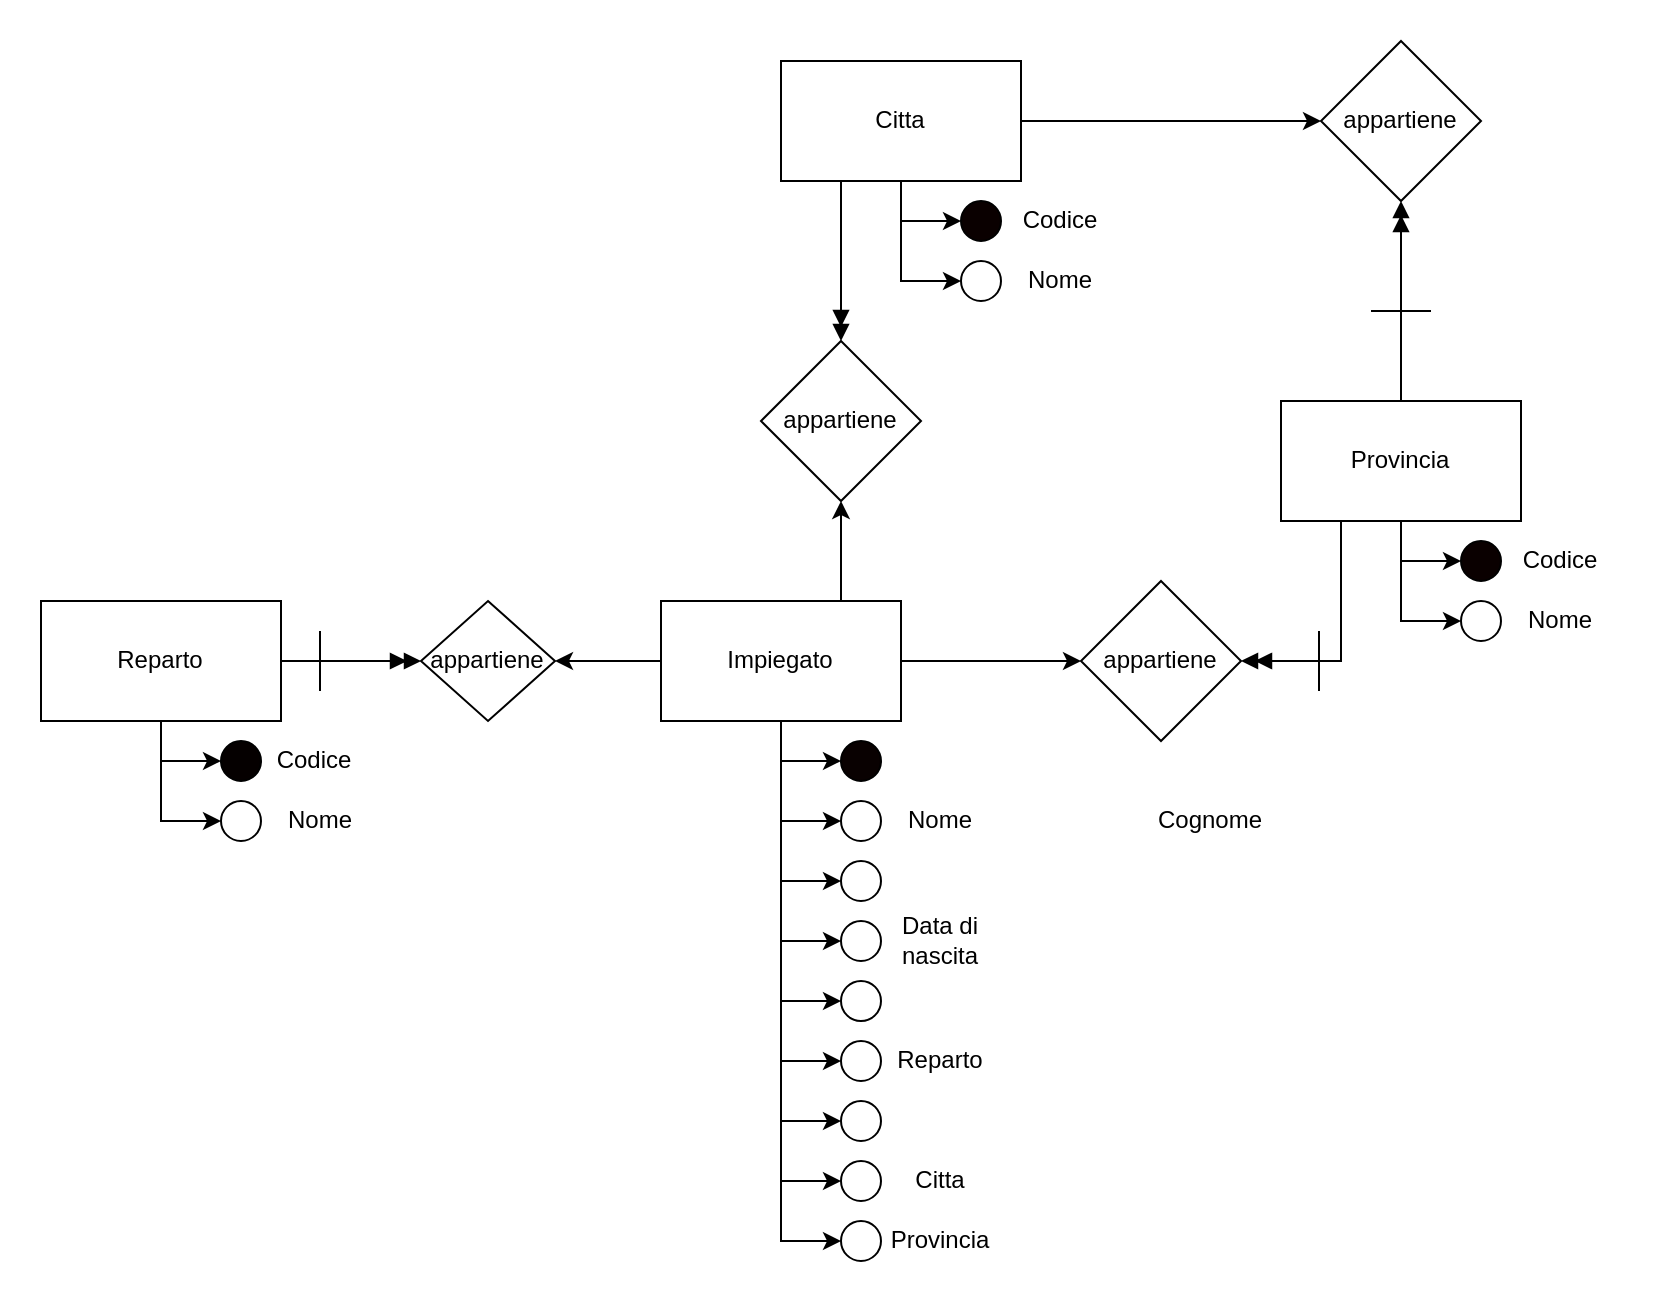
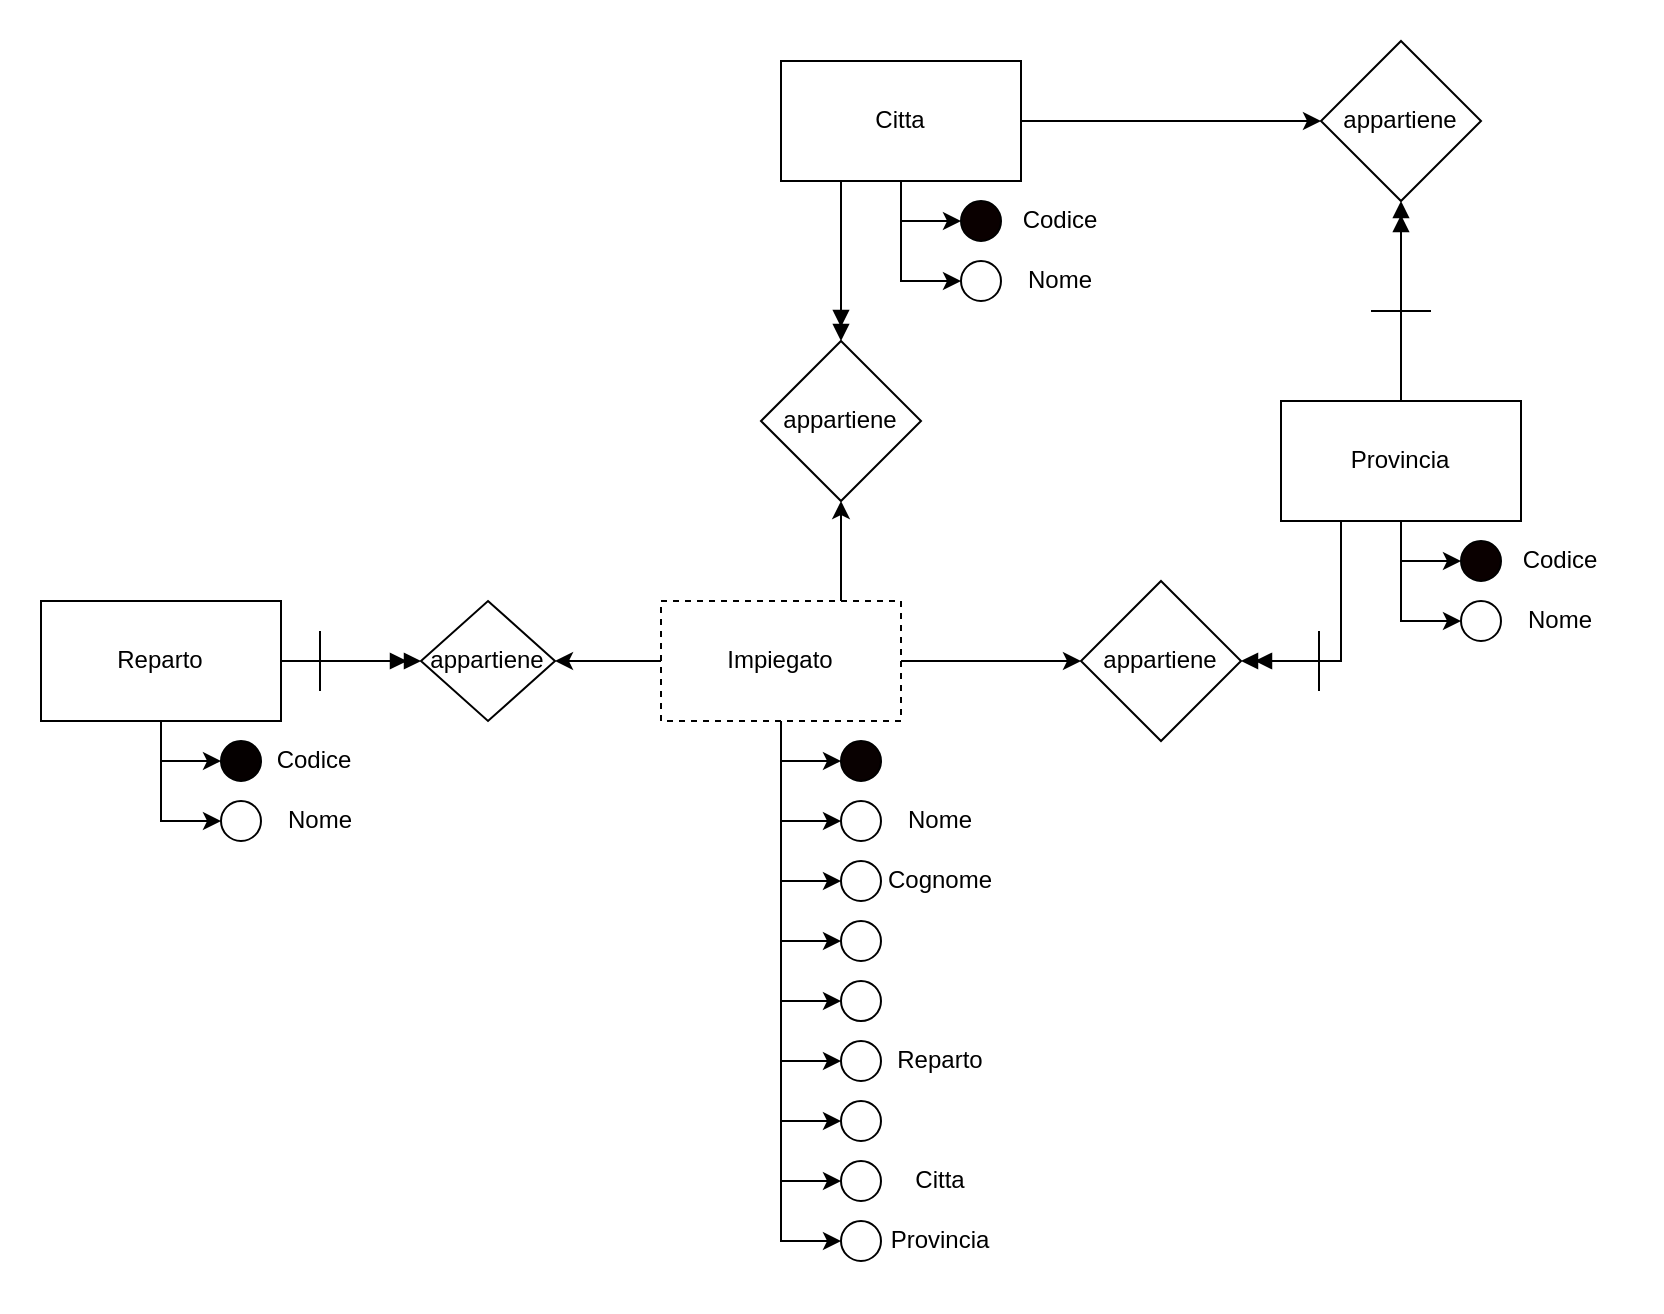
  <mxCell id="0" />
  <mxCell id="1" parent="0" />
  <mxCell id="2" style="edgeStyle=orthogonalEdgeStyle;rounded=0;orthogonalLoop=1;jettySize=auto;html=1;exitX=0.5;exitY=1;exitDx=0;exitDy=0;entryX=0;entryY=0.5;entryDx=0;entryDy=0;" edge="1" parent="1" source="6" target="33"><mxGeometry relative="1" as="geometry"><mxPoint x="700" y="290" as="targetPoint" /><Array as="points"><mxPoint x="700" y="280" /></Array></mxGeometry></mxCell>
  <mxCell id="3" style="edgeStyle=orthogonalEdgeStyle;rounded=0;orthogonalLoop=1;jettySize=auto;html=1;exitX=0.5;exitY=1;exitDx=0;exitDy=0;entryX=0;entryY=0.5;entryDx=0;entryDy=0;" edge="1" parent="1" source="6" target="32"><mxGeometry relative="1" as="geometry" /></mxCell>
  <mxCell id="4" style="edgeStyle=orthogonalEdgeStyle;rounded=0;orthogonalLoop=1;jettySize=auto;html=1;exitX=0.25;exitY=1;exitDx=0;exitDy=0;entryX=1;entryY=0.5;entryDx=0;entryDy=0;endArrow=doubleBlock;endFill=1;" edge="1" parent="1" source="6" target="60"><mxGeometry relative="1" as="geometry" /></mxCell>
  <mxCell id="5" style="edgeStyle=orthogonalEdgeStyle;rounded=0;orthogonalLoop=1;jettySize=auto;html=1;exitX=0.5;exitY=0;exitDx=0;exitDy=0;entryX=0.5;entryY=1;entryDx=0;entryDy=0;endArrow=doubleBlock;endFill=1;" edge="1" parent="1" source="6" target="59"><mxGeometry relative="1" as="geometry" /></mxCell>
  <mxCell id="6" value="Provincia" style="rounded=0;whiteSpace=wrap;html=1;" vertex="1" parent="1"><mxGeometry x="640" y="200" width="120" height="60" as="geometry" /></mxCell>
  <mxCell id="7" style="edgeStyle=orthogonalEdgeStyle;rounded=0;orthogonalLoop=1;jettySize=auto;html=1;exitX=0.5;exitY=1;exitDx=0;exitDy=0;" edge="1" parent="1" source="11" target="31"><mxGeometry relative="1" as="geometry"><mxPoint x="450" y="120" as="targetPoint" /><Array as="points"><mxPoint x="450" y="110" /></Array></mxGeometry></mxCell>
  <mxCell id="8" style="edgeStyle=orthogonalEdgeStyle;rounded=0;orthogonalLoop=1;jettySize=auto;html=1;exitX=0.5;exitY=1;exitDx=0;exitDy=0;entryX=0;entryY=0.5;entryDx=0;entryDy=0;" edge="1" parent="1" source="11" target="30"><mxGeometry relative="1" as="geometry" /></mxCell>
  <mxCell id="9" style="edgeStyle=orthogonalEdgeStyle;rounded=0;orthogonalLoop=1;jettySize=auto;html=1;exitX=0.25;exitY=1;exitDx=0;exitDy=0;entryX=0.5;entryY=0;entryDx=0;entryDy=0;endArrow=doubleBlock;endFill=1;" edge="1" parent="1" source="11" target="58"><mxGeometry relative="1" as="geometry" /></mxCell>
  <mxCell id="10" style="edgeStyle=orthogonalEdgeStyle;rounded=0;orthogonalLoop=1;jettySize=auto;html=1;entryX=0;entryY=0.5;entryDx=0;entryDy=0;" edge="1" parent="1" source="11" target="59"><mxGeometry relative="1" as="geometry" /></mxCell>
  <mxCell id="11" value="Citta" style="rounded=0;whiteSpace=wrap;html=1;" vertex="1" parent="1"><mxGeometry x="390" y="30" width="120" height="60" as="geometry" /></mxCell>
  <mxCell id="12" style="edgeStyle=orthogonalEdgeStyle;rounded=0;orthogonalLoop=1;jettySize=auto;html=1;exitX=0.5;exitY=1;exitDx=0;exitDy=0;entryX=0;entryY=0.5;entryDx=0;entryDy=0;" edge="1" parent="1" source="15" target="29"><mxGeometry relative="1" as="geometry"><mxPoint x="91" y="400" as="targetPoint" /><Array as="points"><mxPoint x="80" y="380" /></Array></mxGeometry></mxCell>
  <mxCell id="13" style="edgeStyle=orthogonalEdgeStyle;rounded=0;orthogonalLoop=1;jettySize=auto;html=1;exitX=0.5;exitY=1;exitDx=0;exitDy=0;entryX=0;entryY=0.5;entryDx=0;entryDy=0;" edge="1" parent="1" source="15" target="28"><mxGeometry relative="1" as="geometry" /></mxCell>
  <mxCell id="14" style="edgeStyle=orthogonalEdgeStyle;rounded=0;orthogonalLoop=1;jettySize=auto;html=1;endArrow=doubleBlock;endFill=1;" edge="1" parent="1" source="15" target="56"><mxGeometry relative="1" as="geometry" /></mxCell>
  <mxCell id="15" value="Reparto" style="rounded=0;whiteSpace=wrap;html=1;" vertex="1" parent="1"><mxGeometry x="20" y="300" width="120" height="60" as="geometry" /></mxCell>
  <mxCell id="16" style="edgeStyle=orthogonalEdgeStyle;rounded=0;orthogonalLoop=1;jettySize=auto;html=1;exitX=0.5;exitY=1;exitDx=0;exitDy=0;entryX=0;entryY=0.5;entryDx=0;entryDy=0;" edge="1" parent="1" source="27" target="47"><mxGeometry relative="1" as="geometry" /></mxCell>
  <mxCell id="17" style="edgeStyle=orthogonalEdgeStyle;rounded=0;orthogonalLoop=1;jettySize=auto;html=1;exitX=0.5;exitY=1;exitDx=0;exitDy=0;entryX=0;entryY=0.5;entryDx=0;entryDy=0;" edge="1" parent="1" source="27" target="46"><mxGeometry relative="1" as="geometry" /></mxCell>
  <mxCell id="18" style="edgeStyle=orthogonalEdgeStyle;rounded=0;orthogonalLoop=1;jettySize=auto;html=1;exitX=0.5;exitY=1;exitDx=0;exitDy=0;entryX=0;entryY=0.5;entryDx=0;entryDy=0;" edge="1" parent="1" source="27" target="45"><mxGeometry relative="1" as="geometry" /></mxCell>
  <mxCell id="19" style="edgeStyle=orthogonalEdgeStyle;rounded=0;orthogonalLoop=1;jettySize=auto;html=1;exitX=0.5;exitY=1;exitDx=0;exitDy=0;entryX=0;entryY=0.5;entryDx=0;entryDy=0;" edge="1" parent="1" source="27" target="44"><mxGeometry relative="1" as="geometry" /></mxCell>
  <mxCell id="20" style="edgeStyle=orthogonalEdgeStyle;rounded=0;orthogonalLoop=1;jettySize=auto;html=1;exitX=0.5;exitY=1;exitDx=0;exitDy=0;entryX=0;entryY=0.5;entryDx=0;entryDy=0;" edge="1" parent="1" source="27" target="43"><mxGeometry relative="1" as="geometry" /></mxCell>
  <mxCell id="21" style="edgeStyle=orthogonalEdgeStyle;rounded=0;orthogonalLoop=1;jettySize=auto;html=1;entryX=0;entryY=0.5;entryDx=0;entryDy=0;" edge="1" parent="1" source="27" target="42"><mxGeometry relative="1" as="geometry" /></mxCell>
  <mxCell id="22" style="edgeStyle=orthogonalEdgeStyle;rounded=0;orthogonalLoop=1;jettySize=auto;html=1;exitX=0.5;exitY=1;exitDx=0;exitDy=0;entryX=0;entryY=0.5;entryDx=0;entryDy=0;" edge="1" parent="1" source="27" target="41"><mxGeometry relative="1" as="geometry" /></mxCell>
  <mxCell id="23" style="edgeStyle=orthogonalEdgeStyle;rounded=0;orthogonalLoop=1;jettySize=auto;html=1;exitX=0.5;exitY=1;exitDx=0;exitDy=0;entryX=0;entryY=0.5;entryDx=0;entryDy=0;" edge="1" parent="1" source="27" target="54"><mxGeometry relative="1" as="geometry" /></mxCell>
  <mxCell id="24" style="edgeStyle=orthogonalEdgeStyle;rounded=0;orthogonalLoop=1;jettySize=auto;html=1;exitX=0;exitY=0.5;exitDx=0;exitDy=0;entryX=1;entryY=0.5;entryDx=0;entryDy=0;" edge="1" parent="1" source="27" target="56"><mxGeometry relative="1" as="geometry" /></mxCell>
  <mxCell id="25" style="edgeStyle=orthogonalEdgeStyle;rounded=0;orthogonalLoop=1;jettySize=auto;html=1;exitX=0.75;exitY=0;exitDx=0;exitDy=0;entryX=0.5;entryY=1;entryDx=0;entryDy=0;" edge="1" parent="1" source="27" target="58"><mxGeometry relative="1" as="geometry" /></mxCell>
  <mxCell id="26" style="edgeStyle=orthogonalEdgeStyle;rounded=0;orthogonalLoop=1;jettySize=auto;html=1;exitX=1;exitY=0.5;exitDx=0;exitDy=0;entryX=0;entryY=0.5;entryDx=0;entryDy=0;" edge="1" parent="1" source="27" target="60"><mxGeometry relative="1" as="geometry" /></mxCell>
- <mxCell id="27" value="Impiegato" style="rounded=0;whiteSpace=wrap;html=1;" vertex="1" parent="1"><mxGeometry x="330" y="300" width="120" height="60" as="geometry" /></mxCell>
+ <mxCell id="27" value="Impiegato" style="rounded=0;whiteSpace=wrap;html=1;dashed=1;" vertex="1" parent="1"><mxGeometry x="330" y="300" width="120" height="60" as="geometry" /></mxCell>
  <mxCell id="28" value="" style="ellipse;whiteSpace=wrap;html=1;aspect=fixed;" vertex="1" parent="1"><mxGeometry x="110" y="400" width="20" height="20" as="geometry" /></mxCell>
  <mxCell id="29" value="" style="ellipse;whiteSpace=wrap;html=1;aspect=fixed;fillColor=#050000;" vertex="1" parent="1"><mxGeometry x="110" y="370" width="20" height="20" as="geometry" /></mxCell>
  <mxCell id="30" value="" style="ellipse;whiteSpace=wrap;html=1;aspect=fixed;" vertex="1" parent="1"><mxGeometry x="480" y="130" width="20" height="20" as="geometry" /></mxCell>
  <mxCell id="31" value="" style="ellipse;whiteSpace=wrap;html=1;aspect=fixed;fillColor=#0a0000;" vertex="1" parent="1"><mxGeometry x="480" y="100" width="20" height="20" as="geometry" /></mxCell>
  <mxCell id="32" value="" style="ellipse;whiteSpace=wrap;html=1;aspect=fixed;" vertex="1" parent="1"><mxGeometry x="730" y="300" width="20" height="20" as="geometry" /></mxCell>
  <mxCell id="33" value="" style="ellipse;whiteSpace=wrap;html=1;aspect=fixed;fillColor=#0a0000;" vertex="1" parent="1"><mxGeometry x="730" y="270" width="20" height="20" as="geometry" /></mxCell>
  <mxCell id="34" value="Nome" style="text;html=1;align=center;verticalAlign=middle;whiteSpace=wrap;rounded=0;" vertex="1" parent="1"><mxGeometry x="750" y="295" width="60" height="30" as="geometry" /></mxCell>
  <mxCell id="35" value="Codice" style="text;html=1;align=center;verticalAlign=middle;whiteSpace=wrap;rounded=0;" vertex="1" parent="1"><mxGeometry x="750" y="265" width="60" height="30" as="geometry" /></mxCell>
  <mxCell id="36" value="Codice" style="text;html=1;align=center;verticalAlign=middle;whiteSpace=wrap;rounded=0;" vertex="1" parent="1"><mxGeometry x="500" y="95" width="60" height="30" as="geometry" /></mxCell>
  <mxCell id="37" value="Nome" style="text;html=1;align=center;verticalAlign=middle;whiteSpace=wrap;rounded=0;" vertex="1" parent="1"><mxGeometry x="500" y="125" width="60" height="30" as="geometry" /></mxCell>
  <mxCell id="38" value="Codice" style="text;html=1;align=center;verticalAlign=middle;whiteSpace=wrap;rounded=0;" vertex="1" parent="1"><mxGeometry x="127" y="365" width="60" height="30" as="geometry" /></mxCell>
  <mxCell id="39" value="Nome" style="text;html=1;align=center;verticalAlign=middle;whiteSpace=wrap;rounded=0;" vertex="1" parent="1"><mxGeometry x="130" y="395" width="60" height="30" as="geometry" /></mxCell>
  <mxCell id="40" value="" style="ellipse;whiteSpace=wrap;html=1;aspect=fixed;fillColor=#090101;" vertex="1" parent="1"><mxGeometry x="420" y="370" width="20" height="20" as="geometry" /></mxCell>
  <mxCell id="41" value="" style="ellipse;whiteSpace=wrap;html=1;aspect=fixed;" vertex="1" parent="1"><mxGeometry x="420" y="580" width="20" height="20" as="geometry" /></mxCell>
  <mxCell id="42" value="" style="ellipse;whiteSpace=wrap;html=1;aspect=fixed;" vertex="1" parent="1"><mxGeometry x="420" y="550" width="20" height="20" as="geometry" /></mxCell>
  <mxCell id="43" value="" style="ellipse;whiteSpace=wrap;html=1;aspect=fixed;" vertex="1" parent="1"><mxGeometry x="420" y="520" width="20" height="20" as="geometry" /></mxCell>
  <mxCell id="44" value="" style="ellipse;whiteSpace=wrap;html=1;aspect=fixed;" vertex="1" parent="1"><mxGeometry x="420" y="490" width="20" height="20" as="geometry" /></mxCell>
  <mxCell id="45" value="" style="ellipse;whiteSpace=wrap;html=1;aspect=fixed;" vertex="1" parent="1"><mxGeometry x="420" y="460" width="20" height="20" as="geometry" /></mxCell>
  <mxCell id="46" value="" style="ellipse;whiteSpace=wrap;html=1;aspect=fixed;" vertex="1" parent="1"><mxGeometry x="420" y="430" width="20" height="20" as="geometry" /></mxCell>
  <mxCell id="47" value="" style="ellipse;whiteSpace=wrap;html=1;aspect=fixed;" vertex="1" parent="1"><mxGeometry x="420" y="400" width="20" height="20" as="geometry" /></mxCell>
  <mxCell id="48" value="" style="endArrow=classic;html=1;rounded=0;exitX=0.5;exitY=1;exitDx=0;exitDy=0;entryX=0;entryY=0.5;entryDx=0;entryDy=0;" edge="1" parent="1" source="27" target="40"><mxGeometry width="50" height="50" relative="1" as="geometry"><mxPoint x="130" y="380" as="sourcePoint" /><mxPoint x="180" y="330" as="targetPoint" /><Array as="points"><mxPoint x="390" y="380" /></Array></mxGeometry></mxCell>
  <mxCell id="49" value="Nome" style="text;html=1;align=center;verticalAlign=middle;whiteSpace=wrap;rounded=0;" vertex="1" parent="1"><mxGeometry x="440" y="395" width="60" height="30" as="geometry" /></mxCell>
- <mxCell id="50" value="Cognome" style="text;html=1;align=center;verticalAlign=middle;whiteSpace=wrap;rounded=0;" vertex="1" parent="1"><mxGeometry x="575" y="395" width="60" height="30" as="geometry" /></mxCell>
- <mxCell id="51" value="Data di nascita" style="text;html=1;align=center;verticalAlign=middle;whiteSpace=wrap;rounded=0;" vertex="1" parent="1"><mxGeometry x="440" y="455" width="60" height="30" as="geometry" /></mxCell>
+ <mxCell id="50" value="Cognome" style="text;html=1;align=center;verticalAlign=middle;whiteSpace=wrap;rounded=0;" vertex="1" parent="1"><mxGeometry x="440" y="425" width="60" height="30" as="geometry" /></mxCell>
  <mxCell id="52" value="Reparto" style="text;html=1;align=center;verticalAlign=middle;whiteSpace=wrap;rounded=0;" vertex="1" parent="1"><mxGeometry x="440" y="515" width="60" height="30" as="geometry" /></mxCell>
  <mxCell id="53" value="Citta" style="text;html=1;align=center;verticalAlign=middle;whiteSpace=wrap;rounded=0;" vertex="1" parent="1"><mxGeometry x="440" y="575" width="60" height="30" as="geometry" /></mxCell>
  <mxCell id="54" value="" style="ellipse;whiteSpace=wrap;html=1;aspect=fixed;" vertex="1" parent="1"><mxGeometry x="420" y="610" width="20" height="20" as="geometry" /></mxCell>
  <mxCell id="55" value="Provincia" style="text;html=1;align=center;verticalAlign=middle;whiteSpace=wrap;rounded=0;" vertex="1" parent="1"><mxGeometry x="440" y="605" width="60" height="30" as="geometry" /></mxCell>
  <mxCell id="56" value="appartiene" style="rhombus;whiteSpace=wrap;html=1;" vertex="1" parent="1"><mxGeometry x="210" y="300" width="67" height="60" as="geometry" /></mxCell>
  <mxCell id="57" value="" style="endArrow=none;html=1;rounded=0;" edge="1" parent="1"><mxGeometry width="50" height="50" relative="1" as="geometry"><mxPoint x="159.5" y="345" as="sourcePoint" /><mxPoint x="159.5" y="315" as="targetPoint" /></mxGeometry></mxCell>
  <mxCell id="58" value="appartiene" style="rhombus;whiteSpace=wrap;html=1;" vertex="1" parent="1"><mxGeometry x="380" y="170" width="80" height="80" as="geometry" /></mxCell>
  <mxCell id="59" value="appartiene" style="rhombus;whiteSpace=wrap;html=1;" vertex="1" parent="1"><mxGeometry x="660" y="20" width="80" height="80" as="geometry" /></mxCell>
  <mxCell id="60" value="appartiene" style="rhombus;whiteSpace=wrap;html=1;" vertex="1" parent="1"><mxGeometry x="540" y="290" width="80" height="80" as="geometry" /></mxCell>
  <mxCell id="61" value="" style="endArrow=none;html=1;rounded=0;" edge="1" parent="1"><mxGeometry width="50" height="50" relative="1" as="geometry"><mxPoint x="715" y="155" as="sourcePoint" /><mxPoint x="685" y="155" as="targetPoint" /></mxGeometry></mxCell>
  <mxCell id="62" value="" style="endArrow=none;html=1;rounded=0;" edge="1" parent="1"><mxGeometry width="50" height="50" relative="1" as="geometry"><mxPoint x="659" y="345" as="sourcePoint" /><mxPoint x="659" y="315" as="targetPoint" /></mxGeometry></mxCell>
